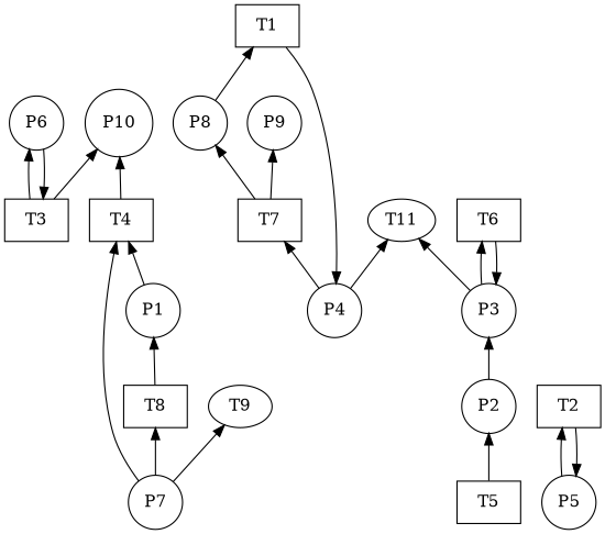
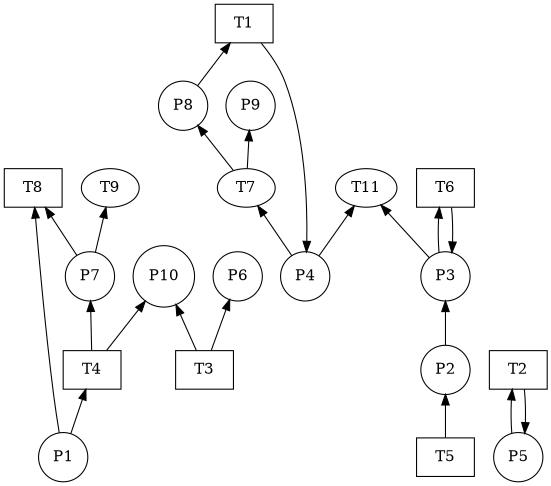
  digraph {
    rankdir=BT
    node [shape=circle]
    n1 [label=P1]
    n2 [label=T4 shape=box]
    n3 [label=P7]
    n4 [label=P10]
    n5 [label=P2]
    n6 [label=P3]
    n7 [label=T5 shape=box]
    n8 [label=T6 shape=box]
    n9 [label=T11 shape=""]
    n10 [label=P4]
-   n11 [label=T7 shape=box]
+   n11 [label=T7 shape=ellipse]
    n12 [label=P8]
    n13 [label=P9]
    n14 [label=P5]
    n15 [label=T2 shape=box]
    n16 [label=P6]
    n17 [label=T3 shape=box]
    n18 [label=T8 shape=box]
    T9 [shape=""]
    n20 [label=T1 shape=box]
    n1 -> n2
-   n3 -> n2
+   n2 -> n3
    n2 -> n4
    n3 -> n18
    n3 -> T9
    n5 -> n6
    n6 -> n8
    n6 -> n9
    n7 -> n5
    n8 -> n6
    n10 -> n9
    n10 -> n11
    n11 -> n12
    n11 -> n13
    n12 -> n20
    n14 -> n15
    n15 -> n14
-   n16 -> n17
    n17 -> n4
    n17 -> n16
-   n18 -> n1
+   n1 -> n18
    n20 -> n10
  }
